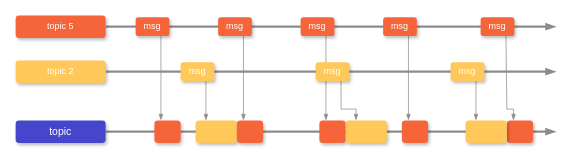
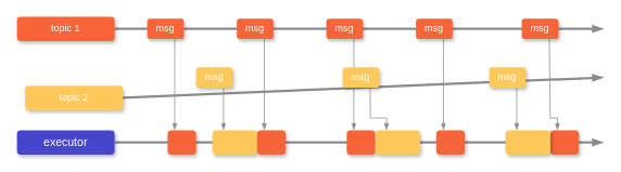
  <mxCell id="0" />
  <mxCell id="1" parent="0" />
  <mxCell id="2" style="edgeStyle=none;shape=connector;rounded=0;orthogonalLoop=1;jettySize=auto;html=1;entryX=0.25;entryY=0;entryDx=0;entryDy=0;strokeColor=#8C8C8C;align=center;verticalAlign=middle;fontFamily=Helvetica;fontSize=11;fontColor=default;labelBackgroundColor=default;endArrow=blockThin;endFill=1;exitX=0.75;exitY=1;exitDx=0;exitDy=0;strokeWidth=1;" parent="1" source="18" target="19" edge="1"><mxGeometry relative="1" as="geometry" /></mxCell>
  <mxCell id="3" style="edgeStyle=none;shape=connector;rounded=0;orthogonalLoop=1;jettySize=auto;html=1;exitX=1;exitY=0.5;exitDx=0;exitDy=0;strokeColor=#8C8C8C;align=center;verticalAlign=middle;fontFamily=Helvetica;fontSize=11;fontColor=default;labelBackgroundColor=default;endArrow=blockThin;endFill=1;strokeWidth=3;" parent="1" source="4" edge="1"><mxGeometry relative="1" as="geometry"><mxPoint x="740" y="35" as="targetPoint" /></mxGeometry></mxCell>
- <mxCell id="4" value="topic 5" style="rounded=1;whiteSpace=wrap;html=1;strokeColor=none;strokeWidth=1;fillColor=#F66539;fontSize=12;fontColor=#FFFFFF;align=center;gradientColor=none;gradientDirection=east;verticalAlign=middle;shadow=1;labelBackgroundColor=none;fontFamily=Helvetica;" parent="1" vertex="1"><mxGeometry x="20" y="20" width="120" height="30" as="geometry" /></mxCell>
+ <mxCell id="4" value="topic 1" style="rounded=1;whiteSpace=wrap;html=1;strokeColor=none;strokeWidth=1;fillColor=#F66539;fontSize=12;fontColor=#FFFFFF;align=center;gradientColor=none;gradientDirection=east;verticalAlign=middle;shadow=1;labelBackgroundColor=none;fontFamily=Helvetica;" parent="1" vertex="1"><mxGeometry x="20" y="20" width="120" height="30" as="geometry" /></mxCell>
  <mxCell id="5" style="edgeStyle=none;shape=connector;rounded=0;orthogonalLoop=1;jettySize=auto;html=1;exitX=1;exitY=0.5;exitDx=0;exitDy=0;strokeColor=#8C8C8C;align=center;verticalAlign=middle;fontFamily=Helvetica;fontSize=11;fontColor=default;labelBackgroundColor=default;endArrow=blockThin;endFill=1;strokeWidth=3;" parent="1" source="6" edge="1"><mxGeometry relative="1" as="geometry"><mxPoint x="740" y="95" as="targetPoint" /></mxGeometry></mxCell>
- <mxCell id="6" value="topic 2" style="rounded=1;whiteSpace=wrap;html=1;strokeColor=none;strokeWidth=1;fillColor=#FFC85A;fontSize=12;fontColor=#FFFFFF;align=center;gradientColor=none;gradientDirection=east;verticalAlign=middle;shadow=1;labelBackgroundColor=none;fontFamily=Helvetica;" parent="1" vertex="1"><mxGeometry x="20" y="80" width="120" height="30" as="geometry" /></mxCell>
+ <mxCell id="6" value="topic 2" style="rounded=1;whiteSpace=wrap;html=1;strokeColor=none;strokeWidth=1;fillColor=#FFC85A;fontSize=12;fontColor=#FFFFFF;align=center;gradientColor=none;gradientDirection=east;verticalAlign=middle;shadow=1;labelBackgroundColor=none;fontFamily=Helvetica;" parent="1" vertex="1"><mxGeometry x="30" y="105" width="120" height="30" as="geometry" /></mxCell>
  <mxCell id="7" style="edgeStyle=none;shape=connector;rounded=0;orthogonalLoop=1;jettySize=auto;html=1;entryX=0.25;entryY=0;entryDx=0;entryDy=0;strokeColor=#8C8C8C;align=center;verticalAlign=middle;fontFamily=Helvetica;fontSize=11;fontColor=default;labelBackgroundColor=default;endArrow=blockThin;endFill=1;exitX=0.75;exitY=1;exitDx=0;exitDy=0;strokeWidth=1;" parent="1" source="8" target="13" edge="1"><mxGeometry relative="1" as="geometry" /></mxCell>
  <mxCell id="8" value="msg" style="rounded=1;whiteSpace=wrap;html=1;strokeColor=none;strokeWidth=1;fillColor=#F66539;fontSize=12;fontColor=#FFFFFF;align=center;gradientColor=none;gradientDirection=east;verticalAlign=middle;shadow=1;labelBackgroundColor=none;fontFamily=Helvetica;" parent="1" vertex="1"><mxGeometry x="180" y="22.5" width="45" height="25" as="geometry" /></mxCell>
  <mxCell id="9" style="edgeStyle=none;shape=connector;rounded=0;orthogonalLoop=1;jettySize=auto;html=1;entryX=0.25;entryY=0;entryDx=0;entryDy=0;strokeColor=#8C8C8C;align=center;verticalAlign=middle;fontFamily=Helvetica;fontSize=11;fontColor=default;labelBackgroundColor=default;endArrow=blockThin;endFill=1;exitX=0.75;exitY=1;exitDx=0;exitDy=0;strokeWidth=1;" parent="1" source="10" target="14" edge="1"><mxGeometry relative="1" as="geometry" /></mxCell>
  <mxCell id="10" value="msg" style="rounded=1;whiteSpace=wrap;html=1;strokeColor=none;strokeWidth=1;fillColor=#FFC85A;fontSize=12;fontColor=#FFFFFF;align=center;gradientColor=none;gradientDirection=east;verticalAlign=middle;shadow=1;labelBackgroundColor=none;fontFamily=Helvetica;" parent="1" vertex="1"><mxGeometry x="240" y="82.5" width="45" height="25" as="geometry" /></mxCell>
  <mxCell id="11" style="edgeStyle=none;shape=connector;rounded=0;orthogonalLoop=1;jettySize=auto;html=1;strokeColor=#8C8C8C;align=center;verticalAlign=middle;fontFamily=Helvetica;fontSize=11;fontColor=default;labelBackgroundColor=default;endArrow=blockThin;endFill=1;strokeWidth=3;" parent="1" source="12" edge="1"><mxGeometry relative="1" as="geometry"><mxPoint x="740" y="175" as="targetPoint" /></mxGeometry></mxCell>
- <mxCell id="12" value="topic" style="rounded=1;whiteSpace=wrap;html=1;strokeColor=none;strokeWidth=1;fillColor=#4646CC;fontSize=14;fontColor=#FFFFFF;align=center;gradientColor=none;gradientDirection=east;verticalAlign=middle;shadow=1;labelBackgroundColor=none;" parent="1" vertex="1"><mxGeometry x="20" y="160" width="120" height="30" as="geometry" /></mxCell>
+ <mxCell id="12" value="executor" style="rounded=1;whiteSpace=wrap;html=1;strokeColor=none;strokeWidth=1;fillColor=#4646CC;fontSize=14;fontColor=#FFFFFF;align=center;gradientColor=none;gradientDirection=east;verticalAlign=middle;shadow=1;labelBackgroundColor=none;" parent="1" vertex="1"><mxGeometry x="20" y="160" width="120" height="30" as="geometry" /></mxCell>
  <mxCell id="13" value="" style="rounded=1;whiteSpace=wrap;html=1;strokeColor=none;strokeWidth=1;fillColor=#F66539;fontSize=12;fontColor=#FFFFFF;align=center;gradientColor=none;gradientDirection=east;verticalAlign=middle;shadow=1;labelBackgroundColor=none;fontFamily=Helvetica;" parent="1" vertex="1"><mxGeometry x="205" y="160" width="35" height="30" as="geometry" /></mxCell>
  <mxCell id="14" value="" style="rounded=1;whiteSpace=wrap;html=1;strokeColor=none;strokeWidth=1;fillColor=#FFC85A;fontSize=12;fontColor=#FFFFFF;align=center;gradientColor=none;gradientDirection=east;verticalAlign=middle;shadow=1;labelBackgroundColor=none;fontFamily=Helvetica;" parent="1" vertex="1"><mxGeometry x="260" y="160" width="55" height="30" as="geometry" /></mxCell>
  <mxCell id="15" style="edgeStyle=none;shape=connector;rounded=0;orthogonalLoop=1;jettySize=auto;html=1;entryX=0.25;entryY=0;entryDx=0;entryDy=0;strokeColor=#8C8C8C;align=center;verticalAlign=middle;fontFamily=Helvetica;fontSize=11;fontColor=default;labelBackgroundColor=default;endArrow=blockThin;endFill=1;exitX=0.75;exitY=1;exitDx=0;exitDy=0;strokeWidth=1;" parent="1" source="16" target="17" edge="1"><mxGeometry relative="1" as="geometry" /></mxCell>
  <mxCell id="16" value="msg" style="rounded=1;whiteSpace=wrap;html=1;strokeColor=none;strokeWidth=1;fillColor=#F66539;fontSize=12;fontColor=#FFFFFF;align=center;gradientColor=none;gradientDirection=east;verticalAlign=middle;shadow=1;labelBackgroundColor=none;fontFamily=Helvetica;" parent="1" vertex="1"><mxGeometry x="290" y="22.5" width="45" height="25" as="geometry" /></mxCell>
  <mxCell id="17" value="" style="rounded=1;whiteSpace=wrap;html=1;strokeColor=none;strokeWidth=1;fillColor=#F66539;fontSize=12;fontColor=#FFFFFF;align=center;gradientColor=none;gradientDirection=east;verticalAlign=middle;shadow=1;labelBackgroundColor=none;fontFamily=Helvetica;" parent="1" vertex="1"><mxGeometry x="315" y="160" width="35" height="30" as="geometry" /></mxCell>
  <mxCell id="18" value="msg" style="rounded=1;whiteSpace=wrap;html=1;strokeColor=none;strokeWidth=1;fillColor=#F66539;fontSize=12;fontColor=#FFFFFF;align=center;gradientColor=none;gradientDirection=east;verticalAlign=middle;shadow=1;labelBackgroundColor=none;fontFamily=Helvetica;" parent="1" vertex="1"><mxGeometry x="400" y="22.5" width="45" height="25" as="geometry" /></mxCell>
  <mxCell id="19" value="" style="rounded=1;whiteSpace=wrap;html=1;strokeColor=none;strokeWidth=1;fillColor=#F66539;fontSize=12;fontColor=#FFFFFF;align=center;gradientColor=none;gradientDirection=east;verticalAlign=middle;shadow=1;labelBackgroundColor=none;fontFamily=Helvetica;" parent="1" vertex="1"><mxGeometry x="425" y="160" width="35" height="30" as="geometry" /></mxCell>
  <mxCell id="20" style="edgeStyle=none;shape=connector;rounded=0;orthogonalLoop=1;jettySize=auto;html=1;entryX=0.25;entryY=0;entryDx=0;entryDy=0;strokeColor=#8C8C8C;align=center;verticalAlign=middle;fontFamily=Helvetica;fontSize=11;fontColor=default;labelBackgroundColor=default;endArrow=blockThin;endFill=1;exitX=0.75;exitY=1;exitDx=0;exitDy=0;strokeWidth=1;" parent="1" source="21" target="22" edge="1"><mxGeometry relative="1" as="geometry" /></mxCell>
  <mxCell id="21" value="msg" style="rounded=1;whiteSpace=wrap;html=1;strokeColor=none;strokeWidth=1;fillColor=#F66539;fontSize=12;fontColor=#FFFFFF;align=center;gradientColor=none;gradientDirection=east;verticalAlign=middle;shadow=1;labelBackgroundColor=none;fontFamily=Helvetica;" parent="1" vertex="1"><mxGeometry x="510" y="22.5" width="45" height="25" as="geometry" /></mxCell>
  <mxCell id="22" value="" style="rounded=1;whiteSpace=wrap;html=1;strokeColor=none;strokeWidth=1;fillColor=#F66539;fontSize=12;fontColor=#FFFFFF;align=center;gradientColor=none;gradientDirection=east;verticalAlign=middle;shadow=1;labelBackgroundColor=none;fontFamily=Helvetica;" parent="1" vertex="1"><mxGeometry x="535" y="160" width="35" height="30" as="geometry" /></mxCell>
  <mxCell id="23" style="edgeStyle=none;shape=connector;rounded=0;orthogonalLoop=1;jettySize=auto;html=1;entryX=0.25;entryY=0;entryDx=0;entryDy=0;strokeColor=#8C8C8C;align=center;verticalAlign=middle;fontFamily=Helvetica;fontSize=11;fontColor=default;labelBackgroundColor=default;endArrow=blockThin;endFill=1;exitX=0.75;exitY=1;exitDx=0;exitDy=0;strokeWidth=1;" parent="1" source="24" target="25" edge="1"><mxGeometry relative="1" as="geometry"><Array as="points"><mxPoint x="675" y="145" /><mxPoint x="684" y="145" /></Array></mxGeometry></mxCell>
  <mxCell id="24" value="msg" style="rounded=1;whiteSpace=wrap;html=1;strokeColor=none;strokeWidth=1;fillColor=#F66539;fontSize=12;fontColor=#FFFFFF;align=center;gradientColor=none;gradientDirection=east;verticalAlign=middle;shadow=1;labelBackgroundColor=none;fontFamily=Helvetica;" parent="1" vertex="1"><mxGeometry x="640" y="22.5" width="45" height="25" as="geometry" /></mxCell>
  <mxCell id="25" value="" style="rounded=1;whiteSpace=wrap;html=1;strokeColor=none;strokeWidth=1;fillColor=#F66539;fontSize=12;fontColor=#FFFFFF;align=center;gradientColor=none;gradientDirection=east;verticalAlign=middle;shadow=1;labelBackgroundColor=none;fontFamily=Helvetica;" parent="1" vertex="1"><mxGeometry x="675" y="160" width="35" height="30" as="geometry" /></mxCell>
  <mxCell id="26" style="edgeStyle=none;shape=connector;rounded=0;orthogonalLoop=1;jettySize=auto;html=1;entryX=0.25;entryY=0;entryDx=0;entryDy=0;strokeColor=#8C8C8C;align=center;verticalAlign=middle;fontFamily=Helvetica;fontSize=11;fontColor=default;labelBackgroundColor=default;endArrow=blockThin;endFill=1;exitX=0.75;exitY=1;exitDx=0;exitDy=0;strokeWidth=1;" parent="1" source="27" target="28" edge="1"><mxGeometry relative="1" as="geometry"><Array as="points"><mxPoint x="454" y="145" /><mxPoint x="474" y="145" /></Array></mxGeometry></mxCell>
  <mxCell id="27" value="msg" style="rounded=1;whiteSpace=wrap;html=1;strokeColor=none;strokeWidth=1;fillColor=#FFC85A;fontSize=12;fontColor=#FFFFFF;align=center;gradientColor=none;gradientDirection=east;verticalAlign=middle;shadow=1;labelBackgroundColor=none;fontFamily=Helvetica;" parent="1" vertex="1"><mxGeometry x="420" y="82.5" width="45" height="25" as="geometry" /></mxCell>
  <mxCell id="28" value="" style="rounded=1;whiteSpace=wrap;html=1;strokeColor=none;strokeWidth=1;fillColor=#FFC85A;fontSize=12;fontColor=#FFFFFF;align=center;gradientColor=none;gradientDirection=east;verticalAlign=middle;shadow=1;labelBackgroundColor=none;fontFamily=Helvetica;" parent="1" vertex="1"><mxGeometry x="460" y="160" width="55" height="30" as="geometry" /></mxCell>
  <mxCell id="29" style="edgeStyle=none;shape=connector;rounded=0;orthogonalLoop=1;jettySize=auto;html=1;entryX=0.25;entryY=0;entryDx=0;entryDy=0;strokeColor=#8C8C8C;align=center;verticalAlign=middle;fontFamily=Helvetica;fontSize=11;fontColor=default;labelBackgroundColor=default;endArrow=blockThin;endFill=1;exitX=0.75;exitY=1;exitDx=0;exitDy=0;strokeWidth=1;" parent="1" source="30" target="31" edge="1"><mxGeometry relative="1" as="geometry" /></mxCell>
  <mxCell id="30" value="msg" style="rounded=1;whiteSpace=wrap;html=1;strokeColor=none;strokeWidth=1;fillColor=#FFC85A;fontSize=12;fontColor=#FFFFFF;align=center;gradientColor=none;gradientDirection=east;verticalAlign=middle;shadow=1;labelBackgroundColor=none;fontFamily=Helvetica;" parent="1" vertex="1"><mxGeometry x="600" y="82.5" width="45" height="25" as="geometry" /></mxCell>
  <mxCell id="31" value="" style="rounded=1;whiteSpace=wrap;html=1;strokeColor=none;strokeWidth=1;fillColor=#FFC85A;fontSize=12;fontColor=#FFFFFF;align=center;gradientColor=none;gradientDirection=east;verticalAlign=middle;shadow=1;labelBackgroundColor=none;fontFamily=Helvetica;" parent="1" vertex="1"><mxGeometry x="620" y="160" width="55" height="30" as="geometry" /></mxCell>
